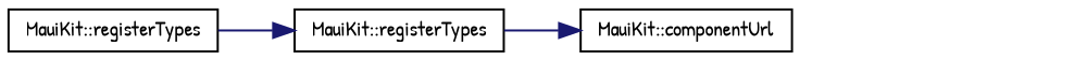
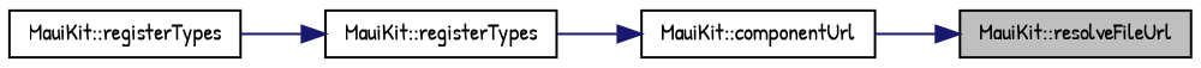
  digraph {
    rankdir=RL
    fontname="Patrick Hand"
    node [color=black fillcolor=white fontname="Patrick Hand" fontsize=10 shape=record style=filled]
    edge [color=midnightblue dir=back fontname="Patrick Hand" fontsize=10 labelfontname=Helvetica labelfontsize=10 style=solid]
+   n1 [fillcolor=grey75 fontcolor=black height=0.2 label="MauiKit::resolveFileUrl" width=0.4]
    n2 [height=0.2 label="MauiKit::componentUrl" width=0.4]
    n3 [height=0.2 label="MauiKit::registerTypes" width=0.4]
    n4 [height=0.2 label="MauiKit::registerTypes" width=0.4]
+   n1 -> n2
    n2 -> n3
    n3 -> n4
  }
